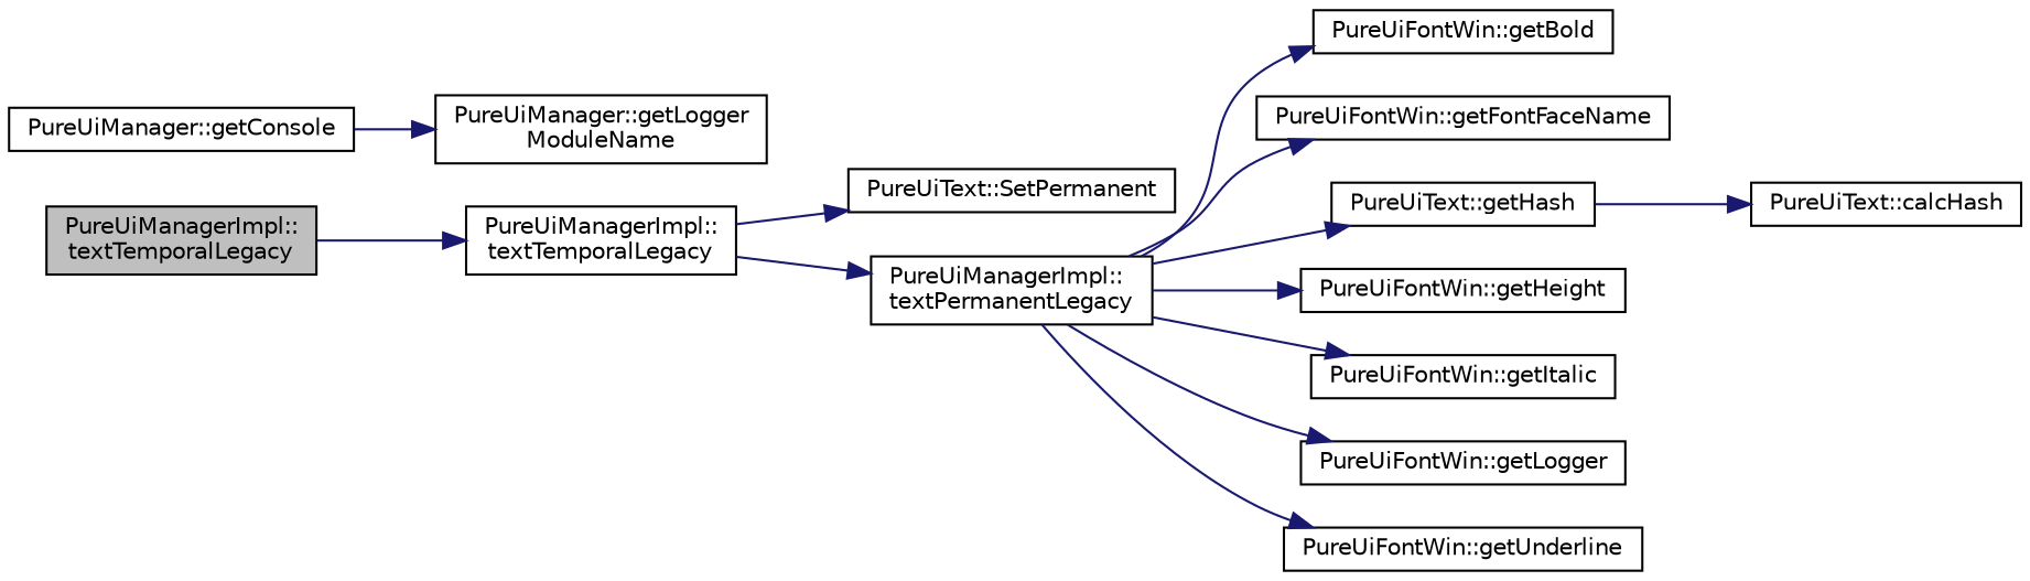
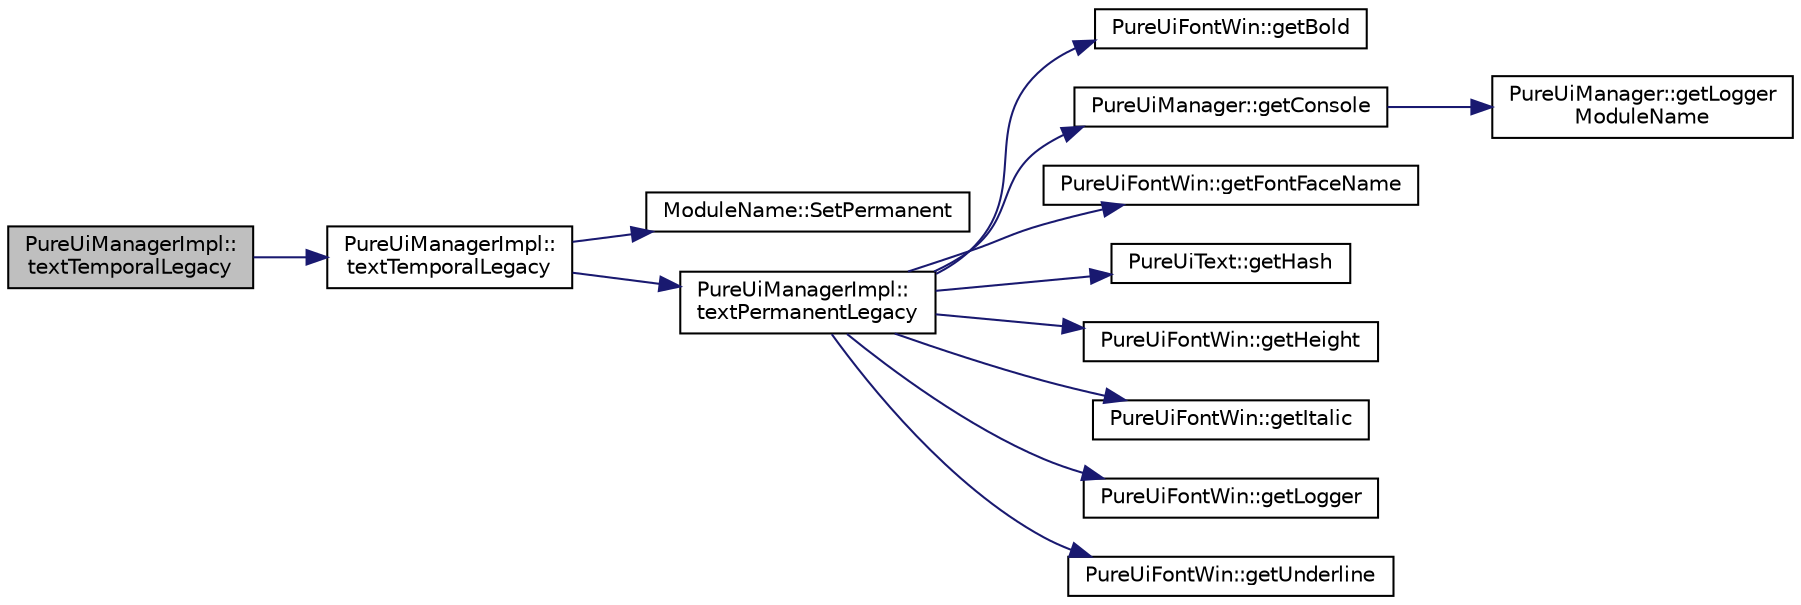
  digraph {
    rankdir=LR
    node [color=black fillcolor=white fontname=Helvetica fontsize=10 shape=record style=filled]
    edge [color=midnightblue fontname=Helvetica fontsize=10 labelfontname=Helvetica labelfontsize=10 style=solid]
    n1 [fillcolor=grey75 fontcolor=black height=0.2 label="PureUiManagerImpl::\ltextTemporalLegacy" width=0.4]
    n2 [height=0.2 label="PureUiManagerImpl::\ltextTemporalLegacy" width=0.4]
-   n3 [height=0.2 label="PureUiText::SetPermanent" width=0.4]
+   n3 [height=0.2 label="ModuleName::SetPermanent" width=0.4]
    n4 [height=0.2 label="PureUiManagerImpl::\ltextPermanentLegacy" width=0.4]
    n5 [height=0.2 label="PureUiFontWin::getBold" width=0.4]
    n6 [height=0.2 label="PureUiManager::getConsole" width=0.4]
    n7 [height=0.2 label="PureUiFontWin::getFontFaceName" width=0.4]
    n8 [height=0.2 label="PureUiText::getHash" width=0.4]
    n9 [height=0.2 label="PureUiFontWin::getHeight" width=0.4]
    n10 [height=0.2 label="PureUiFontWin::getItalic" width=0.4]
    n11 [height=0.2 label="PureUiFontWin::getLogger" width=0.4]
    n12 [height=0.2 label="PureUiFontWin::getUnderline" width=0.4]
    n13 [height=0.2 label="PureUiManager::getLogger\lModuleName" width=0.4]
-   n14 [height=0.2 label="PureUiText::calcHash" width=0.4]
    n1 -> n2
    n2 -> n3
    n2 -> n4
    n4 -> n5
+   n4 -> n6
    n4 -> n7
    n4 -> n8
    n4 -> n9
    n4 -> n10
    n4 -> n11
    n4 -> n12
    n6 -> n13
-   n8 -> n14
  }
